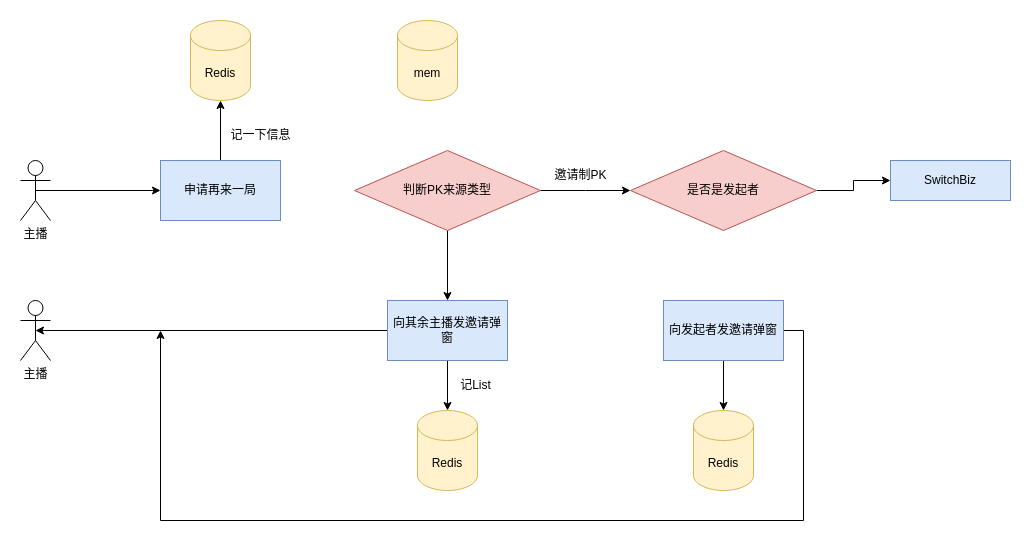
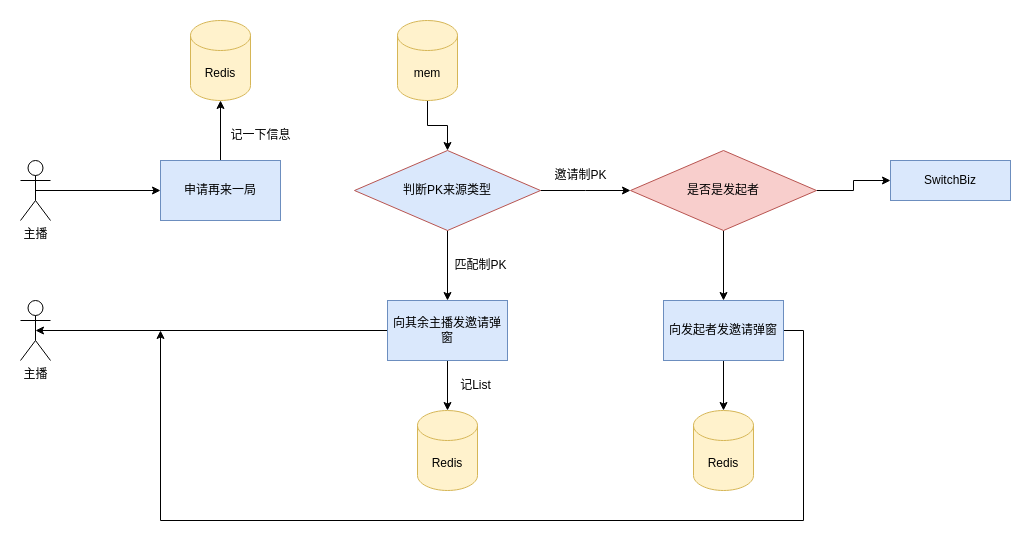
  <mxCell id="0" />
  <mxCell id="1" parent="0" />
  <mxCell id="2" style="edgeStyle=orthogonalEdgeStyle;rounded=0;orthogonalLoop=1;jettySize=auto;html=1;exitX=0.5;exitY=0.5;exitDx=0;exitDy=0;exitPerimeter=0;entryX=0;entryY=0.5;entryDx=0;entryDy=0;" edge="1" parent="1" source="3" target="5"><mxGeometry relative="1" as="geometry" /></mxCell>
  <mxCell id="3" value="主播" style="shape=umlActor;verticalLabelPosition=bottom;verticalAlign=top;html=1;outlineConnect=0;" vertex="1" parent="1"><mxGeometry x="20" y="160" width="30" height="60" as="geometry" /></mxCell>
  <mxCell id="4" style="edgeStyle=orthogonalEdgeStyle;rounded=0;orthogonalLoop=1;jettySize=auto;html=1;exitX=0.5;exitY=0;exitDx=0;exitDy=0;entryX=0.5;entryY=1;entryDx=0;entryDy=0;entryPerimeter=0;" edge="1" parent="1" source="5" target="16"><mxGeometry relative="1" as="geometry" /></mxCell>
  <mxCell id="5" value="申请再来一局" style="rounded=0;whiteSpace=wrap;html=1;fillColor=#dae8fc;strokeColor=#6c8ebf;" vertex="1" parent="1"><mxGeometry x="160" y="160" width="120" height="60" as="geometry" /></mxCell>
  <mxCell id="6" style="edgeStyle=orthogonalEdgeStyle;rounded=0;orthogonalLoop=1;jettySize=auto;html=1;exitX=1;exitY=0.5;exitDx=0;exitDy=0;entryX=0;entryY=0.5;entryDx=0;entryDy=0;" edge="1" parent="1" source="8"><mxGeometry relative="1" as="geometry"><mxPoint x="630" y="190" as="targetPoint" /></mxGeometry></mxCell>
  <mxCell id="7" style="edgeStyle=orthogonalEdgeStyle;rounded=0;orthogonalLoop=1;jettySize=auto;html=1;exitX=0.5;exitY=1;exitDx=0;exitDy=0;entryX=0.5;entryY=0;entryDx=0;entryDy=0;" edge="1" parent="1" source="8" target="20"><mxGeometry relative="1" as="geometry" /></mxCell>
- <mxCell id="8" value="判断PK来源类型" style="rhombus;whiteSpace=wrap;html=1;fillColor=#f8cecc;strokeColor=#b85450;" vertex="1" parent="1"><mxGeometry x="354" y="150" width="186" height="80" as="geometry" /></mxCell>
+ <mxCell id="8" value="判断PK来源类型" style="rhombus;whiteSpace=wrap;html=1;fillColor=#dae8fc;strokeColor=#b85450;" vertex="1" parent="1"><mxGeometry x="354" y="150" width="186" height="80" as="geometry" /></mxCell>
+ <mxCell id="9" style="edgeStyle=orthogonalEdgeStyle;rounded=0;orthogonalLoop=1;jettySize=auto;html=1;exitX=0.5;exitY=1;exitDx=0;exitDy=0;exitPerimeter=0;entryX=0.5;entryY=0;entryDx=0;entryDy=0;" edge="1" parent="1" source="10" target="8"><mxGeometry relative="1" as="geometry" /></mxCell>
  <mxCell id="10" value="mem" style="shape=cylinder3;whiteSpace=wrap;html=1;boundedLbl=1;backgroundOutline=1;size=15;fillColor=#fff2cc;strokeColor=#d6b656;" vertex="1" parent="1"><mxGeometry x="397" y="20" width="60" height="80" as="geometry" /></mxCell>
  <mxCell id="11" value="邀请制PK" style="text;html=1;align=center;verticalAlign=middle;resizable=0;points=[];autosize=1;strokeColor=none;fillColor=none;" vertex="1" parent="1"><mxGeometry x="540" y="160" width="80" height="30" as="geometry" /></mxCell>
  <mxCell id="12" style="edgeStyle=orthogonalEdgeStyle;rounded=0;orthogonalLoop=1;jettySize=auto;html=1;exitX=1;exitY=0.5;exitDx=0;exitDy=0;entryX=0;entryY=0.5;entryDx=0;entryDy=0;" edge="1" parent="1" source="14" target="15"><mxGeometry relative="1" as="geometry" /></mxCell>
+ <mxCell id="13" style="edgeStyle=orthogonalEdgeStyle;rounded=0;orthogonalLoop=1;jettySize=auto;html=1;exitX=0.5;exitY=1;exitDx=0;exitDy=0;entryX=0.5;entryY=0;entryDx=0;entryDy=0;" edge="1" parent="1" source="14" target="26"><mxGeometry relative="1" as="geometry" /></mxCell>
  <mxCell id="14" value="是否是发起者" style="rhombus;whiteSpace=wrap;html=1;fillColor=#f8cecc;strokeColor=#b85450;" vertex="1" parent="1"><mxGeometry x="630" y="150" width="186" height="80" as="geometry" /></mxCell>
  <mxCell id="15" value="SwitchBiz" style="rounded=0;whiteSpace=wrap;html=1;fillColor=#dae8fc;strokeColor=#6c8ebf;" vertex="1" parent="1"><mxGeometry x="890" y="160" width="120" height="40" as="geometry" /></mxCell>
  <mxCell id="16" value="Redis" style="shape=cylinder3;whiteSpace=wrap;html=1;boundedLbl=1;backgroundOutline=1;size=15;fillColor=#fff2cc;strokeColor=#d6b656;" vertex="1" parent="1"><mxGeometry x="190" y="20" width="60" height="80" as="geometry" /></mxCell>
  <mxCell id="17" value="记一下信息" style="text;html=1;align=center;verticalAlign=middle;resizable=0;points=[];autosize=1;strokeColor=none;fillColor=none;" vertex="1" parent="1"><mxGeometry x="220" y="120" width="80" height="30" as="geometry" /></mxCell>
  <mxCell id="18" style="edgeStyle=orthogonalEdgeStyle;rounded=0;orthogonalLoop=1;jettySize=auto;html=1;exitX=0.5;exitY=1;exitDx=0;exitDy=0;entryX=0.5;entryY=0;entryDx=0;entryDy=0;entryPerimeter=0;" edge="1" parent="1" source="20" target="22"><mxGeometry relative="1" as="geometry" /></mxCell>
  <mxCell id="19" style="edgeStyle=orthogonalEdgeStyle;rounded=0;orthogonalLoop=1;jettySize=auto;html=1;exitX=0;exitY=0.5;exitDx=0;exitDy=0;entryX=0.5;entryY=0.5;entryDx=0;entryDy=0;entryPerimeter=0;" edge="1" parent="1" source="20" target="28"><mxGeometry relative="1" as="geometry" /></mxCell>
  <mxCell id="20" value="向其余主播发邀请弹窗" style="rounded=0;whiteSpace=wrap;html=1;fillColor=#dae8fc;strokeColor=#6c8ebf;" vertex="1" parent="1"><mxGeometry x="387" y="300" width="120" height="60" as="geometry" /></mxCell>
+ <mxCell id="21" value="匹配制PK" style="text;html=1;align=center;verticalAlign=middle;resizable=0;points=[];autosize=1;strokeColor=none;fillColor=none;" vertex="1" parent="1"><mxGeometry x="440" y="250" width="80" height="30" as="geometry" /></mxCell>
  <mxCell id="22" value="Redis" style="shape=cylinder3;whiteSpace=wrap;html=1;boundedLbl=1;backgroundOutline=1;size=15;fillColor=#fff2cc;strokeColor=#d6b656;" vertex="1" parent="1"><mxGeometry x="417" y="410" width="60" height="80" as="geometry" /></mxCell>
  <mxCell id="23" value="记List" style="text;html=1;align=center;verticalAlign=middle;resizable=0;points=[];autosize=1;strokeColor=none;fillColor=none;" vertex="1" parent="1"><mxGeometry x="450" y="370" width="50" height="30" as="geometry" /></mxCell>
  <mxCell id="24" style="edgeStyle=orthogonalEdgeStyle;rounded=0;orthogonalLoop=1;jettySize=auto;html=1;exitX=0.5;exitY=1;exitDx=0;exitDy=0;entryX=0.5;entryY=0;entryDx=0;entryDy=0;entryPerimeter=0;" edge="1" parent="1" source="26" target="27"><mxGeometry relative="1" as="geometry" /></mxCell>
  <mxCell id="25" style="edgeStyle=orthogonalEdgeStyle;rounded=0;orthogonalLoop=1;jettySize=auto;html=1;exitX=1;exitY=0.5;exitDx=0;exitDy=0;" edge="1" parent="1" source="26"><mxGeometry relative="1" as="geometry"><mxPoint x="160" y="330" as="targetPoint" /><Array as="points"><mxPoint x="803" y="330" /><mxPoint x="803" y="520" /><mxPoint x="160" y="520" /></Array></mxGeometry></mxCell>
  <mxCell id="26" value="向发起者发邀请弹窗" style="rounded=0;whiteSpace=wrap;html=1;fillColor=#dae8fc;strokeColor=#6c8ebf;" vertex="1" parent="1"><mxGeometry x="663" y="300" width="120" height="60" as="geometry" /></mxCell>
  <mxCell id="27" value="Redis" style="shape=cylinder3;whiteSpace=wrap;html=1;boundedLbl=1;backgroundOutline=1;size=15;fillColor=#fff2cc;strokeColor=#d6b656;" vertex="1" parent="1"><mxGeometry x="693" y="410" width="60" height="80" as="geometry" /></mxCell>
  <mxCell id="28" value="主播" style="shape=umlActor;verticalLabelPosition=bottom;verticalAlign=top;html=1;outlineConnect=0;" vertex="1" parent="1"><mxGeometry x="20" y="300" width="30" height="60" as="geometry" /></mxCell>
